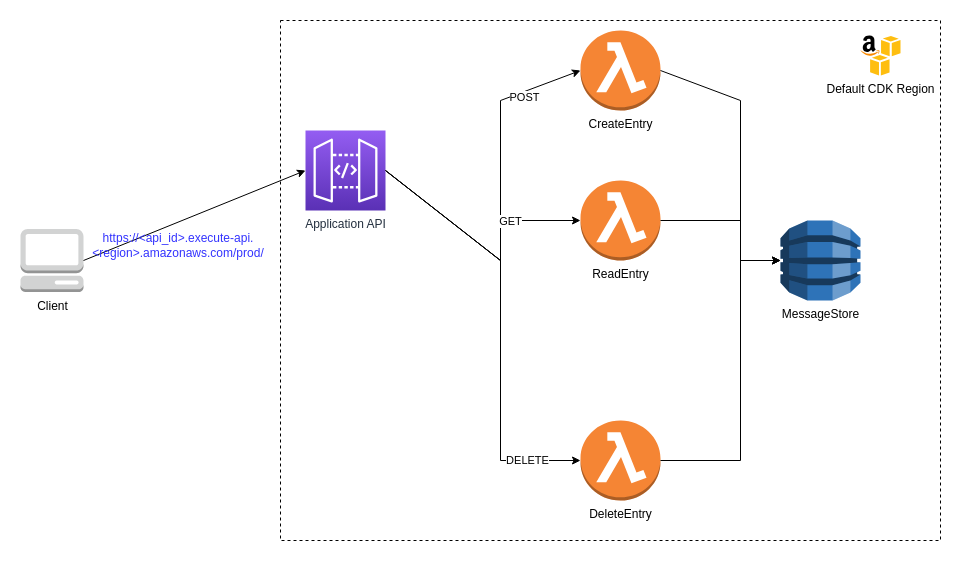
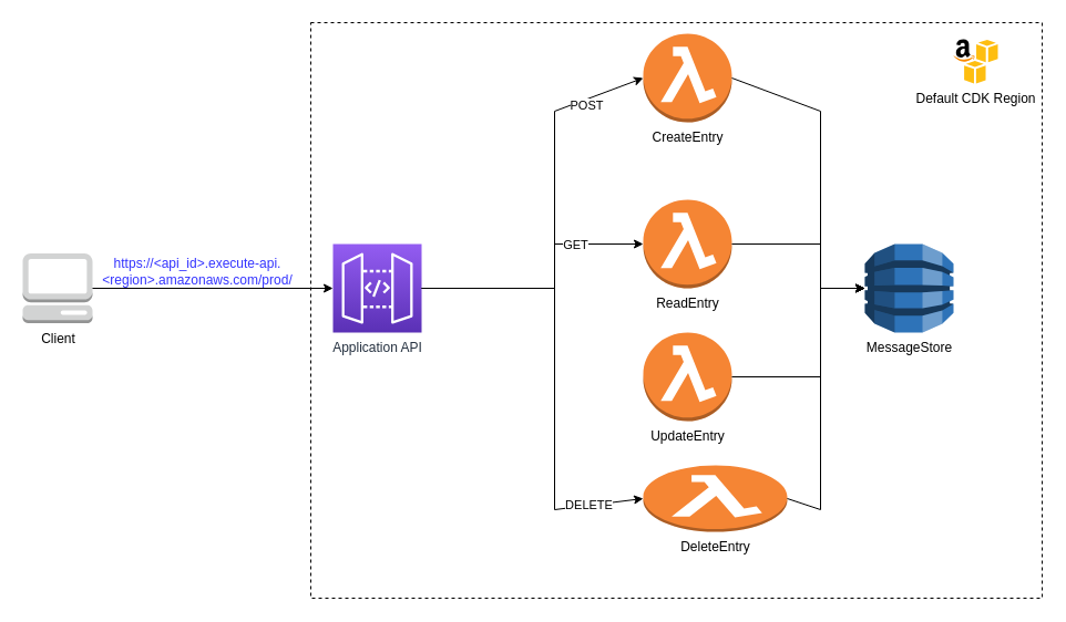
  <mxCell id="0" />
  <mxCell id="1" parent="0" />
  <mxCell id="2" value="MessageStore" style="outlineConnect=0;dashed=0;verticalLabelPosition=bottom;verticalAlign=top;align=center;html=1;shape=mxgraph.aws3.dynamo_db;fillColor=#2E73B8;gradientColor=none;" vertex="1" parent="1"><mxGeometry x="780" y="220" width="80" height="80" as="geometry" /></mxCell>
  <mxCell id="3" value="CreateEntry" style="outlineConnect=0;dashed=0;verticalLabelPosition=bottom;verticalAlign=top;align=center;html=1;shape=mxgraph.aws3.lambda_function;fillColor=#F58534;gradientColor=none;" vertex="1" parent="1"><mxGeometry x="580" y="30" width="80" height="80" as="geometry" /></mxCell>
  <mxCell id="4" value="ReadEntry" style="outlineConnect=0;dashed=0;verticalLabelPosition=bottom;verticalAlign=top;align=center;html=1;shape=mxgraph.aws3.lambda_function;fillColor=#F58534;gradientColor=none;" vertex="1" parent="1"><mxGeometry x="580" y="180" width="80" height="80" as="geometry" /></mxCell>
- <mxCell id="6" value="DeleteEntry" style="outlineConnect=0;dashed=0;verticalLabelPosition=bottom;verticalAlign=top;align=center;html=1;shape=mxgraph.aws3.lambda_function;fillColor=#F58534;gradientColor=none;" vertex="1" parent="1"><mxGeometry x="580" y="420" width="80" height="80" as="geometry" /></mxCell>
+ <mxCell id="5" value="UpdateEntry" style="outlineConnect=0;dashed=0;verticalLabelPosition=bottom;verticalAlign=top;align=center;html=1;shape=mxgraph.aws3.lambda_function;fillColor=#F58534;gradientColor=none;" vertex="1" parent="1"><mxGeometry x="580" y="300" width="80" height="80" as="geometry" /></mxCell>
+ <mxCell id="6" value="DeleteEntry" style="outlineConnect=0;dashed=0;verticalLabelPosition=bottom;verticalAlign=top;align=center;html=1;shape=mxgraph.aws3.lambda_function;fillColor=#F58534;gradientColor=none;" vertex="1" parent="1"><mxGeometry x="580" y="420" width="130" height="60" as="geometry" /></mxCell>
  <mxCell id="7" value="Default CDK Region" style="dashed=0;outlineConnect=0;html=1;align=center;labelPosition=center;verticalLabelPosition=bottom;verticalAlign=top;shape=mxgraph.weblogos.aws_s3" vertex="1" parent="1"><mxGeometry x="860" y="35" width="40" height="40" as="geometry" /></mxCell>
  <mxCell id="8" value="" style="endArrow=classic;html=1;rounded=0;entryX=0;entryY=0.5;entryDx=0;entryDy=0;entryPerimeter=0;exitX=1;exitY=0.5;exitDx=0;exitDy=0;exitPerimeter=0;" edge="1" parent="1" source="10" target="3"><mxGeometry width="50" height="50" relative="1" as="geometry"><mxPoint x="460" y="270" as="sourcePoint" /><mxPoint x="540" y="220" as="targetPoint" /><Array as="points"><mxPoint x="500" y="260" /><mxPoint x="500" y="100" /></Array></mxGeometry></mxCell>
  <mxCell id="9" value="POST" style="edgeLabel;html=1;align=center;verticalAlign=middle;resizable=0;points=[];" vertex="1" connectable="0" parent="8"><mxGeometry x="0.614" y="-1" relative="1" as="geometry"><mxPoint x="14" y="-1" as="offset" /></mxGeometry></mxCell>
- <mxCell id="10" value="Application API" style="sketch=0;points=[[0,0,0],[0.25,0,0],[0.5,0,0],[0.75,0,0],[1,0,0],[0,1,0],[0.25,1,0],[0.5,1,0],[0.75,1,0],[1,1,0],[0,0.25,0],[0,0.5,0],[0,0.75,0],[1,0.25,0],[1,0.5,0],[1,0.75,0]];outlineConnect=0;fontColor=#232F3E;gradientColor=#945DF2;gradientDirection=north;fillColor=#5A30B5;strokeColor=#ffffff;dashed=0;verticalLabelPosition=bottom;verticalAlign=top;align=center;html=1;fontSize=12;fontStyle=0;aspect=fixed;shape=mxgraph.aws4.resourceIcon;resIcon=mxgraph.aws4.api_gateway;" vertex="1" parent="1"><mxGeometry x="305" y="130" width="80" height="80" as="geometry" /></mxCell>
+ <mxCell id="10" value="Application API" style="sketch=0;points=[[0,0,0],[0.25,0,0],[0.5,0,0],[0.75,0,0],[1,0,0],[0,1,0],[0.25,1,0],[0.5,1,0],[0.75,1,0],[1,1,0],[0,0.25,0],[0,0.5,0],[0,0.75,0],[1,0.25,0],[1,0.5,0],[1,0.75,0]];outlineConnect=0;fontColor=#232F3E;gradientColor=#945DF2;gradientDirection=north;fillColor=#5A30B5;strokeColor=#ffffff;dashed=0;verticalLabelPosition=bottom;verticalAlign=top;align=center;html=1;fontSize=12;fontStyle=0;aspect=fixed;shape=mxgraph.aws4.resourceIcon;resIcon=mxgraph.aws4.api_gateway;" vertex="1" parent="1"><mxGeometry x="300" y="220" width="80" height="80" as="geometry" /></mxCell>
  <mxCell id="11" value="" style="endArrow=classic;html=1;rounded=0;exitX=1;exitY=0.5;exitDx=0;exitDy=0;exitPerimeter=0;entryX=0;entryY=0.5;entryDx=0;entryDy=0;entryPerimeter=0;" edge="1" parent="1" source="10" target="4"><mxGeometry width="50" height="50" relative="1" as="geometry"><mxPoint x="500" y="285" as="sourcePoint" /><mxPoint x="550" y="235" as="targetPoint" /><Array as="points"><mxPoint x="500" y="260" /><mxPoint x="500" y="220" /></Array></mxGeometry></mxCell>
  <mxCell id="12" value="GET" style="edgeLabel;html=1;align=center;verticalAlign=middle;resizable=0;points=[];" vertex="1" connectable="0" parent="11"><mxGeometry x="0.438" y="-1" relative="1" as="geometry"><mxPoint x="5" y="-1" as="offset" /></mxGeometry></mxCell>
  <mxCell id="13" value="DELETE" style="endArrow=classic;html=1;rounded=0;exitX=1;exitY=0.5;exitDx=0;exitDy=0;exitPerimeter=0;entryX=0;entryY=0.5;entryDx=0;entryDy=0;entryPerimeter=0;" edge="1" parent="1" source="10" target="6"><mxGeometry x="0.75" width="50" height="50" relative="1" as="geometry"><mxPoint x="475" y="450" as="sourcePoint" /><mxPoint x="525" y="400" as="targetPoint" /><Array as="points"><mxPoint x="500" y="260" /><mxPoint x="500" y="460" /></Array><mxPoint as="offset" /></mxGeometry></mxCell>
  <mxCell id="14" value="" style="endArrow=classic;html=1;rounded=0;exitX=1;exitY=0.5;exitDx=0;exitDy=0;exitPerimeter=0;entryX=0;entryY=0.5;entryDx=0;entryDy=0;entryPerimeter=0;" edge="1" parent="1" source="3" target="2"><mxGeometry width="50" height="50" relative="1" as="geometry"><mxPoint x="770" y="420" as="sourcePoint" /><mxPoint x="820" y="370" as="targetPoint" /><Array as="points"><mxPoint x="740" y="100" /><mxPoint x="740" y="260" /></Array></mxGeometry></mxCell>
  <mxCell id="15" value="" style="endArrow=classic;html=1;rounded=0;exitX=1;exitY=0.5;exitDx=0;exitDy=0;exitPerimeter=0;entryX=0;entryY=0.5;entryDx=0;entryDy=0;entryPerimeter=0;" edge="1" parent="1" source="4" target="2"><mxGeometry width="50" height="50" relative="1" as="geometry"><mxPoint x="720" y="290" as="sourcePoint" /><mxPoint x="770" y="240" as="targetPoint" /><Array as="points"><mxPoint x="740" y="220" /><mxPoint x="740" y="260" /></Array></mxGeometry></mxCell>
+ <mxCell id="16" value="" style="endArrow=classic;html=1;rounded=0;exitX=1;exitY=0.5;exitDx=0;exitDy=0;exitPerimeter=0;entryX=0;entryY=0.5;entryDx=0;entryDy=0;entryPerimeter=0;" edge="1" parent="1" source="5" target="2"><mxGeometry width="50" height="50" relative="1" as="geometry"><mxPoint x="680" y="380" as="sourcePoint" /><mxPoint x="730" y="330" as="targetPoint" /><Array as="points"><mxPoint x="740" y="340" /><mxPoint x="740" y="260" /></Array></mxGeometry></mxCell>
  <mxCell id="17" value="" style="endArrow=classic;html=1;rounded=0;exitX=1;exitY=0.5;exitDx=0;exitDy=0;exitPerimeter=0;entryX=0;entryY=0.5;entryDx=0;entryDy=0;entryPerimeter=0;" edge="1" parent="1" source="6" target="2"><mxGeometry width="50" height="50" relative="1" as="geometry"><mxPoint x="690" y="430" as="sourcePoint" /><mxPoint x="740" y="380" as="targetPoint" /><Array as="points"><mxPoint x="740" y="460" /><mxPoint x="740" y="260" /></Array></mxGeometry></mxCell>
  <mxCell id="18" value="Client" style="outlineConnect=0;dashed=0;verticalLabelPosition=bottom;verticalAlign=top;align=center;html=1;shape=mxgraph.aws3.management_console;fillColor=#D2D3D3;gradientColor=none;" vertex="1" parent="1"><mxGeometry x="20" y="228.5" width="63" height="63" as="geometry" /></mxCell>
  <mxCell id="19" value="" style="endArrow=classic;html=1;rounded=0;exitX=1;exitY=0.5;exitDx=0;exitDy=0;exitPerimeter=0;entryX=0;entryY=0.5;entryDx=0;entryDy=0;entryPerimeter=0;" edge="1" parent="1" source="18" target="10"><mxGeometry width="50" height="50" relative="1" as="geometry"><mxPoint x="500" y="400" as="sourcePoint" /><mxPoint x="550" y="350" as="targetPoint" /></mxGeometry></mxCell>
  <mxCell id="20" value="&lt;font color=&quot;#3333ff&quot;&gt;https://&amp;lt;api_id&amp;gt;.execute-api.&amp;lt;region&amp;gt;.amazonaws.com/prod/&lt;/font&gt;" style="text;html=1;strokeColor=none;fillColor=none;align=center;verticalAlign=middle;whiteSpace=wrap;rounded=0;" vertex="1" parent="1"><mxGeometry x="83" y="230" width="190" height="30" as="geometry" /></mxCell>
  <mxCell id="21" value="" style="rounded=0;whiteSpace=wrap;html=1;fontColor=#3333FF;fillColor=none;dashed=1;" vertex="1" parent="1"><mxGeometry x="280" y="20" width="660" height="520" as="geometry" /></mxCell>
